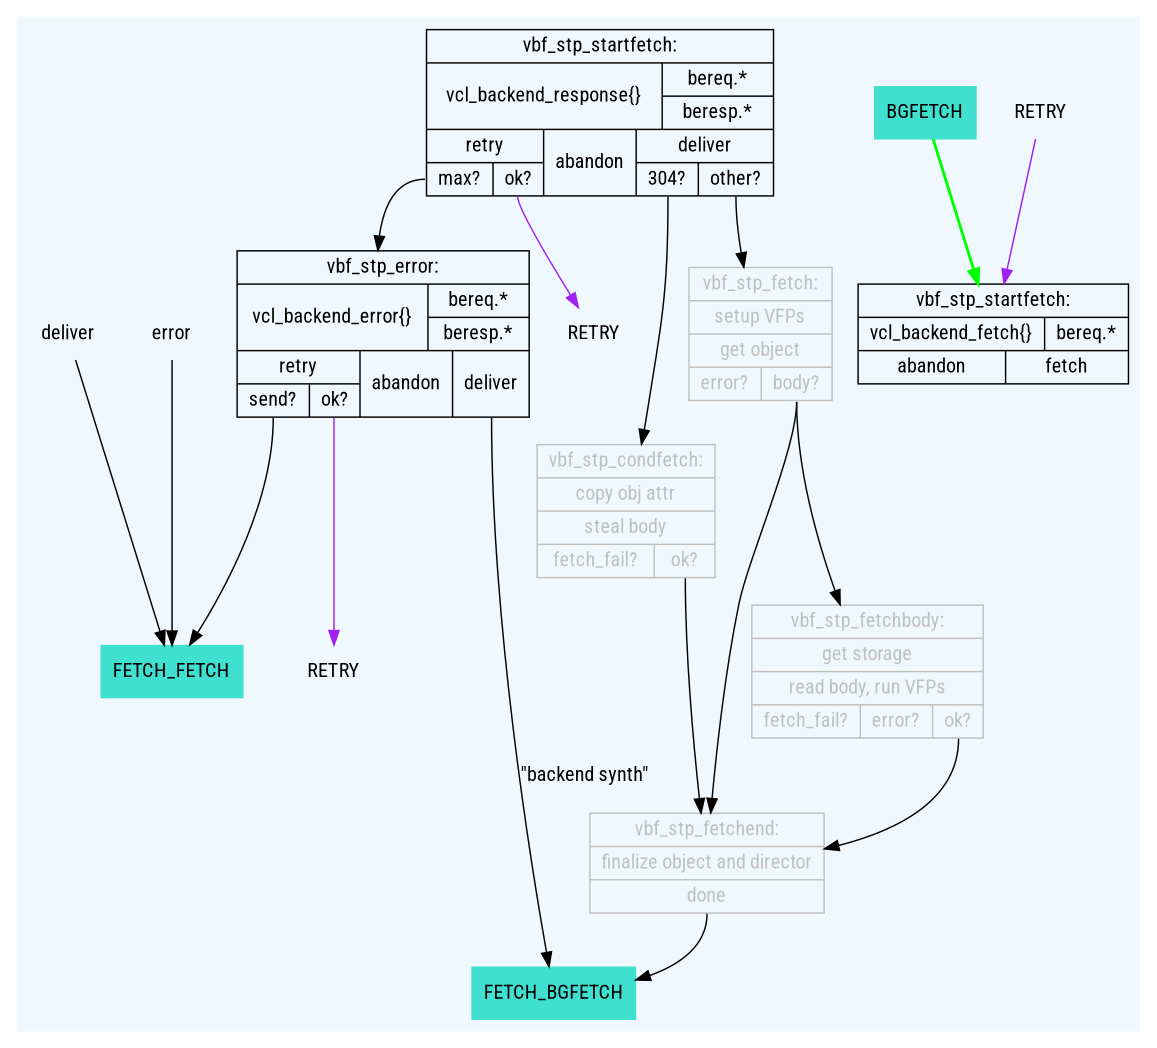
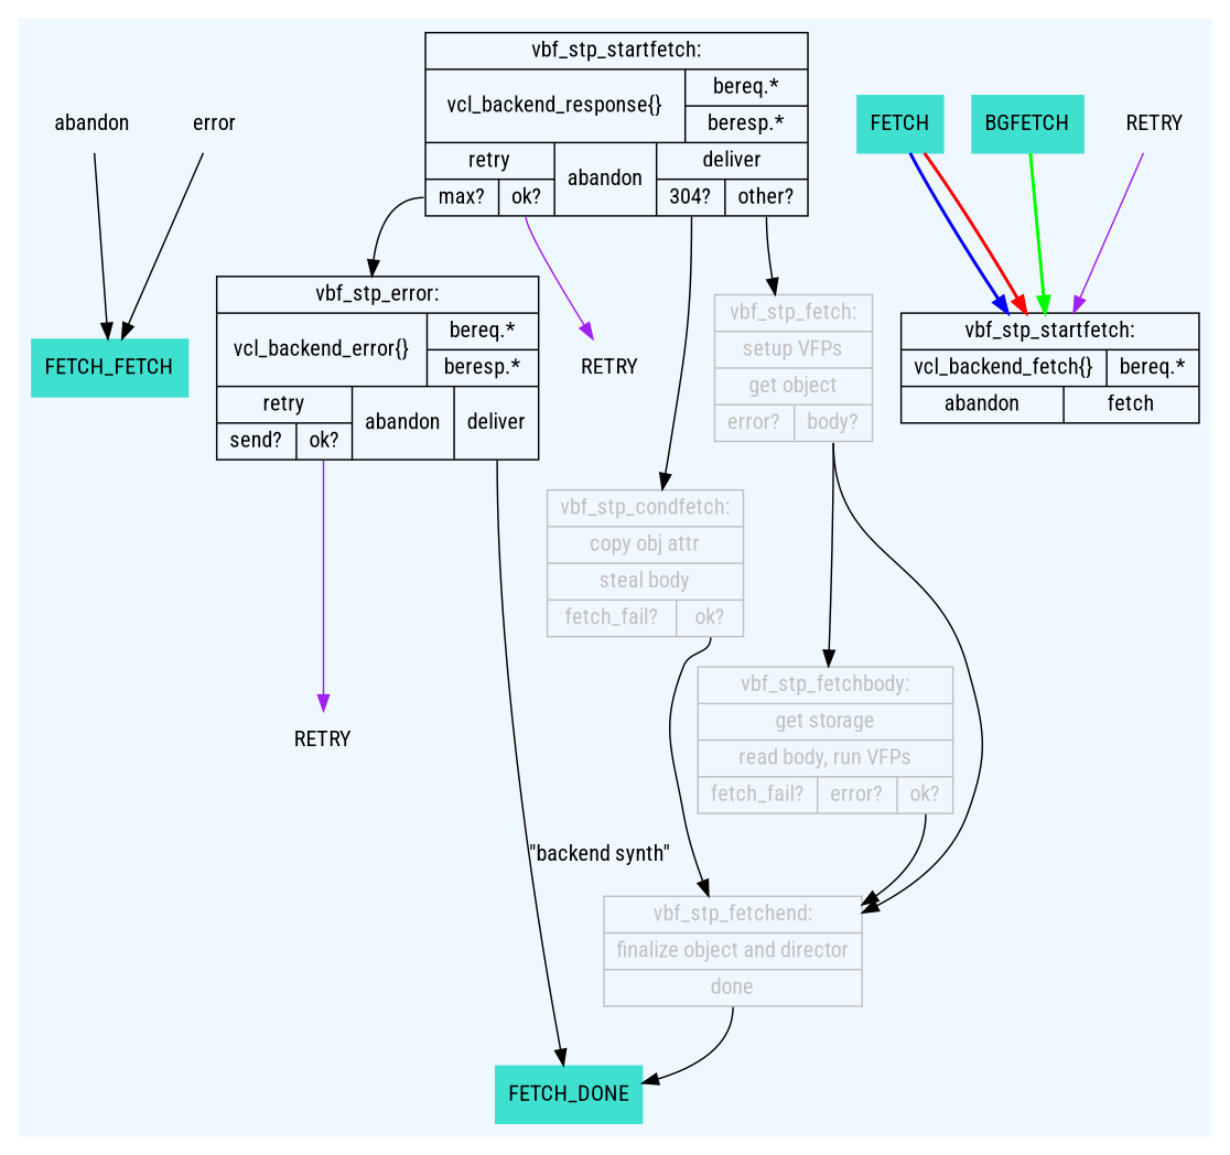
  digraph {
    fontname="Roboto Condensed"
    node [fontname="Roboto Condensed" shape=record]
    edge [fontname="Roboto Condensed"]
    RETRY [shape=plaintext]
    n2 [label="{vbf_stp_startfetch:|{vcl_backend_fetch\{\}|bereq.*}|{abandon|<fetch>fetch}}"]
    n3 [color=turquoise label=BGFETCH shape=box style=filled]
+   n4 [color=turquoise label=FETCH shape=box style=filled]
    n5 [label="{vbf_stp_startfetch:|{vcl_backend_response\{\}|{bereq.*|beresp.*}}|{{retry|{<max>max?|<retry>ok?}}|abandon|{deliver|{<fetch_304>304?|<non_304>other?}}}}"]
    n6 [label="{vbf_stp_error:|{vcl_backend_error\{\}|{bereq.*|beresp.*}}|{{retry|{<max>send?|<retry>ok?}}|abandon|<deliver>deliver}}}"]
    n7 [label=RETRY shape=plaintext]
    n8 [color=grey fontcolor=grey label="{vbf_stp_condfetch:|copy obj attr|steal body|{fetch_fail?|<ok>ok?}}"]
    n9 [color=grey fontcolor=grey label="{vbf_stp_fetch:|setup VFPs|get object|{error?|<body>body?}}"]
-   n10 [color=turquoise label=FETCH_BGFETCH shape=box style=filled]
+   n10 [color=turquoise label=FETCH_DONE shape=box style=filled]
    n11 [color=turquoise label=FETCH_FETCH shape=box style=filled]
    n12 [label=RETRY shape=plaintext]
    n13 [color=grey fontcolor=grey label="{vbf_stp_fetchend:|finalize object and director|<done>done}"]
    n14 [color=grey fontcolor=grey label="{vbf_stp_fetchbody:|get storage|read body, run VFPs|{fetch_fail?|error?|<ok>ok?}}"]
    error [shape=plaintext]
-   abandon [shape=plaintext label=deliver]
+   abandon [shape=plaintext]
    subgraph cluster_1 {
      color=aliceblue
      style=filled
      RETRY
      n2
      n3
+     n4
      n5
      n6
      n7
      n8
      n9
      n10
      n11
      n12
      n13
      n14
      error
      abandon
    }
    RETRY -> n2 [color=purple]
    n3 -> n2 [color=green style=bold]
+   n4 -> n2 [color=blue style=bold]
+   n4 -> n2 [color=red style=bold]
    n5 -> n6 [tailport=max]
    n5 -> n7 [color=purple tailport=retry]
    n5 -> n8 [tailport="fetch_304:s"]
    n5 -> n9 [tailport="non_304:s"]
    n6 -> n10 [label="\"backend synth\"" tailport=deliver]
-   n6 -> n11 [tailport="max:s"]
    n6 -> n12 [color=purple tailport=retry]
    n8 -> n13 [tailport="ok:s"]
    n9 -> n13 [tailport="body:s"]
    n9 -> n14 [tailport="body:s"]
    n13 -> n10 [tailport="done:s"]
    n14 -> n13 [tailport="ok:s"]
    error -> n11
    abandon -> n11
  }
